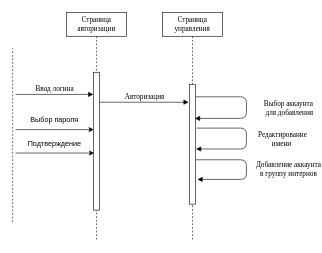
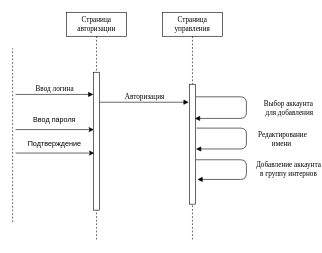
  <mxCell id="0" />
  <mxCell id="1" parent="0" />
  <mxCell id="2" value="Страница авторизации" style="shape=umlLifeline;perimeter=lifelinePerimeter;whiteSpace=wrap;html=1;container=1;collapsible=0;recursiveResize=0;outlineConnect=0;rounded=0;shadow=0;comic=0;labelBackgroundColor=none;strokeWidth=1;fontFamily=Verdana;fontSize=12;align=center;" parent="1" vertex="1"><mxGeometry x="110" y="20" width="100" height="380" as="geometry" /></mxCell>
  <mxCell id="3" value="" style="html=1;points=[];perimeter=orthogonalPerimeter;rounded=0;shadow=0;comic=0;labelBackgroundColor=none;strokeWidth=1;fontFamily=Verdana;fontSize=12;align=center;" parent="2" vertex="1"><mxGeometry x="45" y="100" width="10" height="230" as="geometry" /></mxCell>
  <mxCell id="4" value="Страница управления" style="shape=umlLifeline;perimeter=lifelinePerimeter;whiteSpace=wrap;html=1;container=1;collapsible=0;recursiveResize=0;outlineConnect=0;rounded=0;shadow=0;comic=0;labelBackgroundColor=none;strokeWidth=1;fontFamily=Verdana;fontSize=12;align=center;" parent="1" vertex="1"><mxGeometry x="270" y="20" width="100" height="380" as="geometry" /></mxCell>
  <mxCell id="5" value="" style="html=1;points=[];perimeter=orthogonalPerimeter;rounded=0;shadow=0;comic=0;labelBackgroundColor=none;strokeWidth=1;fontFamily=Verdana;fontSize=12;align=center;" parent="4" vertex="1"><mxGeometry x="45" y="120" width="10" height="200" as="geometry" /></mxCell>
  <mxCell id="6" value="Выбор аккаунта&lt;br&gt;&amp;nbsp;для добавления" style="html=1;verticalAlign=bottom;endArrow=block;labelBackgroundColor=none;fontFamily=Verdana;fontSize=12;edgeStyle=elbowEdgeStyle;elbow=vertical;entryX=0.9;entryY=0.285;entryDx=0;entryDy=0;entryPerimeter=0;exitX=1.1;exitY=0.105;exitDx=0;exitDy=0;exitPerimeter=0;" parent="4" source="5" target="5" edge="1"><mxGeometry x="0.165" y="-70" relative="1" as="geometry"><mxPoint x="110" y="140" as="sourcePoint" /><Array as="points"><mxPoint x="140" y="240" /><mxPoint x="150" y="140" /></Array><mxPoint x="70" y="70" as="offset" /></mxGeometry></mxCell>
  <mxCell id="7" value="Редактирование&lt;br&gt;имени&amp;nbsp;" style="html=1;verticalAlign=bottom;endArrow=block;labelBackgroundColor=none;fontFamily=Verdana;fontSize=12;edgeStyle=elbowEdgeStyle;elbow=vertical;exitX=1.181;exitY=0.366;exitDx=0;exitDy=0;exitPerimeter=0;entryX=1.086;entryY=0.54;entryDx=0;entryDy=0;entryPerimeter=0;" parent="4" source="5" target="5" edge="1"><mxGeometry x="0.168" y="-60" relative="1" as="geometry"><mxPoint x="66" y="151" as="sourcePoint" /><Array as="points"><mxPoint x="140" y="210" /><mxPoint x="160" y="150" /></Array><mxPoint x="64" y="187" as="targetPoint" /><mxPoint x="60" y="60" as="offset" /></mxGeometry></mxCell>
  <mxCell id="8" value="Добавление аккаунта&lt;br&gt;в группу интернов" style="html=1;verticalAlign=bottom;endArrow=block;labelBackgroundColor=none;fontFamily=Verdana;fontSize=12;edgeStyle=elbowEdgeStyle;elbow=vertical;exitX=1.086;exitY=0.63;exitDx=0;exitDy=0;exitPerimeter=0;entryX=1.324;entryY=0.794;entryDx=0;entryDy=0;entryPerimeter=0;" parent="4" source="5" target="5" edge="1"><mxGeometry x="0.177" y="-70" relative="1" as="geometry"><mxPoint x="66.81" y="203.2" as="sourcePoint" /><Array as="points"><mxPoint x="140" y="260" /><mxPoint x="170" y="160" /></Array><mxPoint x="65.86" y="238" as="targetPoint" /><mxPoint x="70" y="70" as="offset" /></mxGeometry></mxCell>
  <mxCell id="9" value="Ввод логина" style="html=1;verticalAlign=bottom;endArrow=block;entryX=-0.035;entryY=0.161;labelBackgroundColor=none;fontFamily=Verdana;fontSize=12;edgeStyle=elbowEdgeStyle;elbow=vertical;entryDx=0;entryDy=0;entryPerimeter=0;" parent="1" target="3" edge="1"><mxGeometry relative="1" as="geometry"><mxPoint x="25" y="157" as="sourcePoint" /></mxGeometry></mxCell>
  <mxCell id="10" value="Авторизация" style="html=1;verticalAlign=bottom;endArrow=block;entryX=-0.133;entryY=0.152;labelBackgroundColor=none;fontFamily=Verdana;fontSize=12;edgeStyle=elbowEdgeStyle;elbow=vertical;entryDx=0;entryDy=0;entryPerimeter=0;" parent="1" source="3" target="5" edge="1"><mxGeometry relative="1" as="geometry"><mxPoint x="240" y="140" as="sourcePoint" /></mxGeometry></mxCell>
  <mxCell id="11" value="" style="endArrow=classic;html=1;entryX=0.033;entryY=0.416;entryDx=0;entryDy=0;entryPerimeter=0;" parent="1" target="3" edge="1"><mxGeometry width="50" height="50" relative="1" as="geometry"><mxPoint x="25" y="215.68" as="sourcePoint" /><mxPoint x="150" y="215" as="targetPoint" /></mxGeometry></mxCell>
- <mxCell id="12" value="Выбор пароля" style="text;html=1;strokeColor=none;fillColor=none;align=center;verticalAlign=middle;whiteSpace=wrap;rounded=0;" parent="1" vertex="1"><mxGeometry x="40" y="190" width="100" height="20" as="geometry" /></mxCell>
+ <mxCell id="12" value="Ввод пароля" style="text;html=1;strokeColor=none;fillColor=none;align=center;verticalAlign=middle;whiteSpace=wrap;rounded=0;" parent="1" vertex="1"><mxGeometry x="40" y="190" width="100" height="20" as="geometry" /></mxCell>
  <mxCell id="13" value="" style="endArrow=classic;html=1;entryX=0.106;entryY=0.586;entryDx=0;entryDy=0;entryPerimeter=0;" parent="1" target="3" edge="1"><mxGeometry width="50" height="50" relative="1" as="geometry"><mxPoint x="25" y="254.78" as="sourcePoint" /><mxPoint x="90" y="260" as="targetPoint" /></mxGeometry></mxCell>
  <mxCell id="14" value="Подтверждение" style="text;html=1;strokeColor=none;fillColor=none;align=center;verticalAlign=middle;whiteSpace=wrap;rounded=0;" parent="1" vertex="1"><mxGeometry x="40" y="230" width="100" height="20" as="geometry" /></mxCell>
  <mxCell id="15" value="" style="endArrow=none;dashed=1;html=1;" parent="1" edge="1"><mxGeometry width="50" height="50" relative="1" as="geometry"><mxPoint x="20" y="370" as="sourcePoint" /><mxPoint x="20" y="80" as="targetPoint" /></mxGeometry></mxCell>
